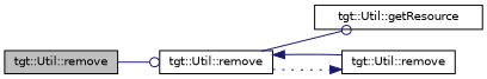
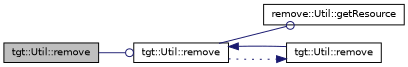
  digraph {
    rankdir=LR
    node [color=black fillcolor=white fontname=Helvetica fontsize=10 shape=record style=filled]
    edge [color=midnightblue fontname=Helvetica fontsize=10 labelfontname=Helvetica labelfontsize=10 style=solid arrowhead=odot]
    n1 [fillcolor=grey75 fontcolor=black height=0.2 label="tgt::Util::remove" width=0.4]
    n2 [height=0.2 label="tgt::Util::remove" width=0.4]
-   n3 [height=0.2 label="tgt::Util::getResource" width=0.4]
+   n3 [height=0.2 label="remove::Util::getResource" width=0.4]
    n4 [height=0.2 label="tgt::Util::remove" width=0.4]
    n1 -> n2
    n2 -> n3
    n2 -> n4 [style=dotted arrowhead=normal]
    n4 -> n2 [arrowhead=normal]
  }
